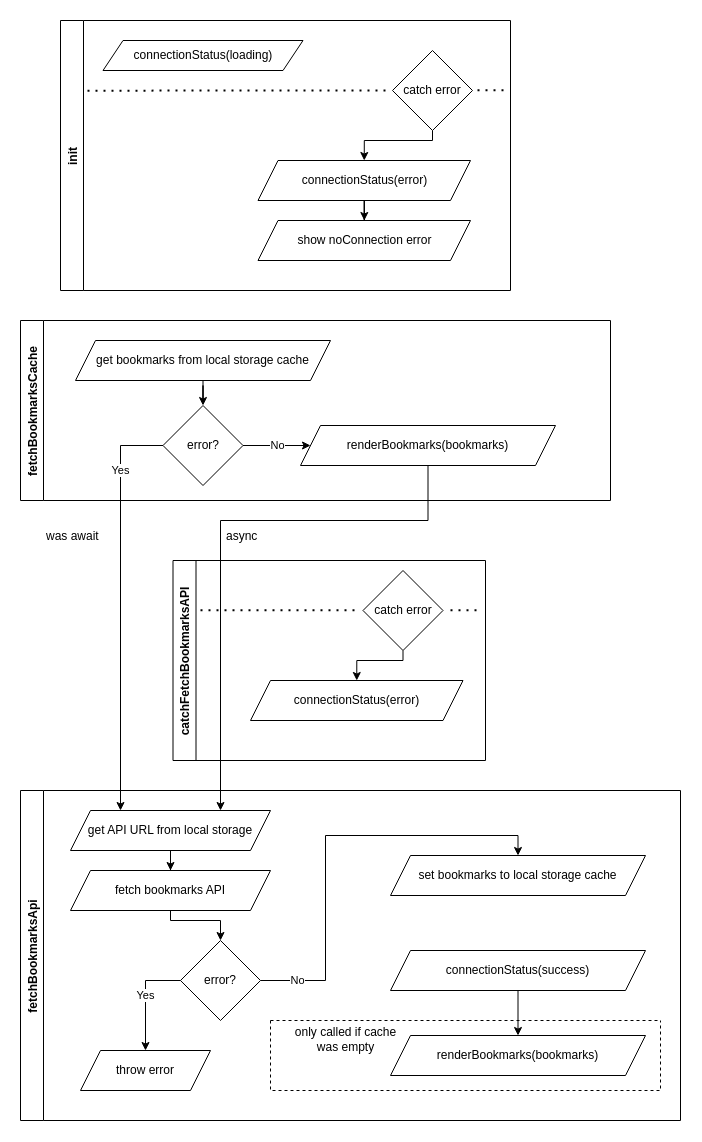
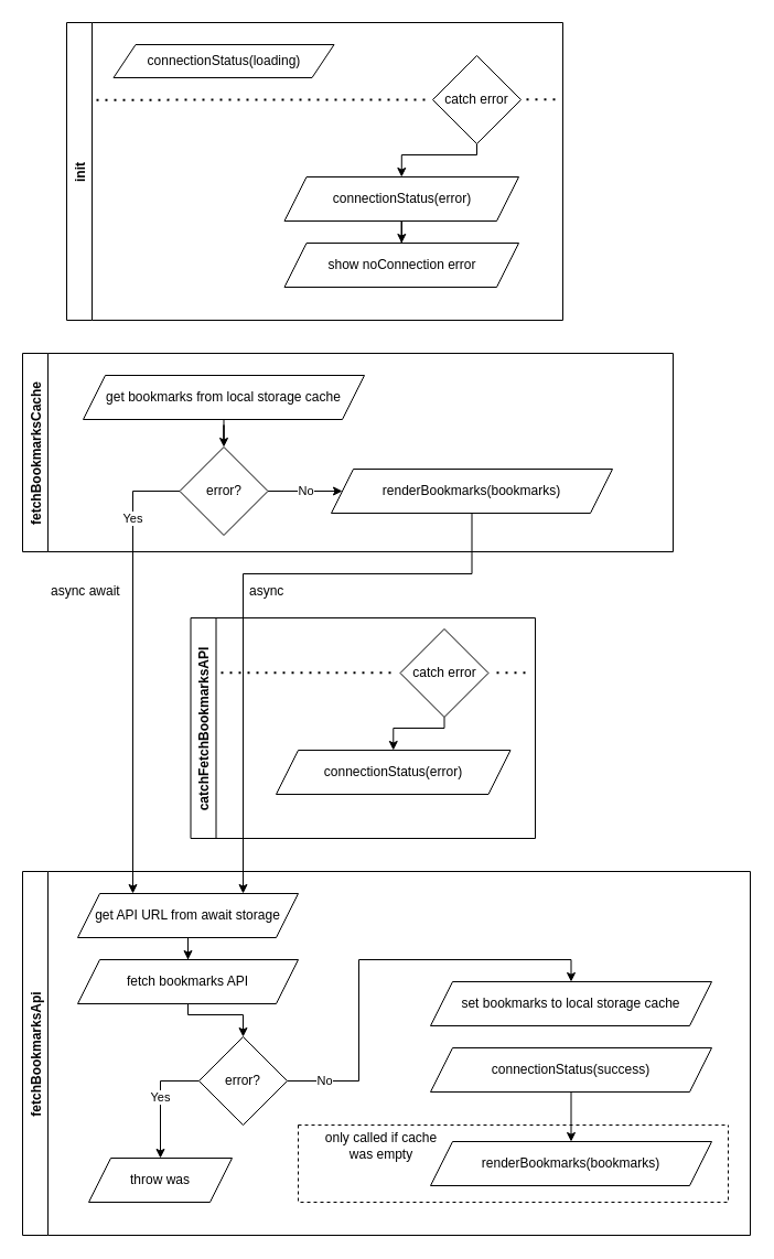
  <mxCell id="0" />
  <mxCell id="1" parent="0" />
  <mxCell id="2" value="fetchBookmarksCache" style="swimlane;horizontal=0;" parent="1" vertex="1"><mxGeometry x="20" y="320" width="590" height="180" as="geometry"><mxRectangle x="90" y="350" width="30" height="150" as="alternateBounds" /></mxGeometry></mxCell>
  <mxCell id="3" value="" style="edgeStyle=orthogonalEdgeStyle;rounded=0;orthogonalLoop=1;jettySize=auto;html=1;" parent="2" source="4" target="6" edge="1"><mxGeometry relative="1" as="geometry" /></mxCell>
  <mxCell id="4" value="get bookmarks from local storage cache" style="shape=parallelogram;perimeter=parallelogramPerimeter;whiteSpace=wrap;html=1;fixedSize=1;" parent="2" vertex="1"><mxGeometry x="55" y="20" width="255" height="40" as="geometry" /></mxCell>
  <mxCell id="5" value="No" style="edgeStyle=orthogonalEdgeStyle;rounded=0;orthogonalLoop=1;jettySize=auto;html=1;" parent="2" source="6" target="7" edge="1"><mxGeometry relative="1" as="geometry" /></mxCell>
  <mxCell id="6" value="error?" style="rhombus;whiteSpace=wrap;html=1;" parent="2" vertex="1"><mxGeometry x="142.5" y="85" width="80" height="80" as="geometry" /></mxCell>
  <mxCell id="7" value="renderBookmarks(bookmarks)" style="shape=parallelogram;perimeter=parallelogramPerimeter;whiteSpace=wrap;html=1;fixedSize=1;" parent="2" vertex="1"><mxGeometry x="280" y="105" width="255" height="40" as="geometry" /></mxCell>
  <mxCell id="8" value="fetchBookmarksApi" style="swimlane;horizontal=0;" parent="1" vertex="1"><mxGeometry x="20" y="790" width="660" height="330" as="geometry"><mxRectangle x="90" y="820" width="30" height="140" as="alternateBounds" /></mxGeometry></mxCell>
  <mxCell id="9" value="" style="edgeStyle=orthogonalEdgeStyle;rounded=0;orthogonalLoop=1;jettySize=auto;html=1;" parent="8" source="10" target="12" edge="1"><mxGeometry relative="1" as="geometry" /></mxCell>
- <mxCell id="10" value="get API URL from local storage" style="shape=parallelogram;perimeter=parallelogramPerimeter;whiteSpace=wrap;html=1;fixedSize=1;" parent="8" vertex="1"><mxGeometry x="50" y="20" width="200" height="40" as="geometry" /></mxCell>
+ <mxCell id="10" value="get API URL from await storage" style="shape=parallelogram;perimeter=parallelogramPerimeter;whiteSpace=wrap;html=1;fixedSize=1;" parent="8" vertex="1"><mxGeometry x="50" y="20" width="200" height="40" as="geometry" /></mxCell>
  <mxCell id="11" value="" style="edgeStyle=orthogonalEdgeStyle;rounded=0;orthogonalLoop=1;jettySize=auto;html=1;" parent="8" source="12" target="14" edge="1"><mxGeometry relative="1" as="geometry"><Array as="points"><mxPoint x="150" y="130" /><mxPoint x="200" y="130" /></Array></mxGeometry></mxCell>
  <mxCell id="12" value="fetch bookmarks API" style="shape=parallelogram;perimeter=parallelogramPerimeter;whiteSpace=wrap;html=1;fixedSize=1;" parent="8" vertex="1"><mxGeometry x="50" y="80" width="200" height="40" as="geometry" /></mxCell>
  <mxCell id="13" value="No" style="edgeStyle=orthogonalEdgeStyle;rounded=0;orthogonalLoop=1;jettySize=auto;html=1;entryX=0.5;entryY=0;entryDx=0;entryDy=0;" parent="8" source="14" target="15" edge="1"><mxGeometry x="-0.827" relative="1" as="geometry"><mxPoint as="offset" /></mxGeometry></mxCell>
  <mxCell id="14" value="error?" style="rhombus;whiteSpace=wrap;html=1;" parent="8" vertex="1"><mxGeometry x="160" y="150" width="80" height="80" as="geometry" /></mxCell>
- <mxCell id="15" value="set bookmarks to local storage cache" style="shape=parallelogram;perimeter=parallelogramPerimeter;whiteSpace=wrap;html=1;fixedSize=1;" parent="8" vertex="1"><mxGeometry x="370" y="65" width="255" height="40" as="geometry" /></mxCell>
+ <mxCell id="15" value="set bookmarks to local storage cache" style="shape=parallelogram;perimeter=parallelogramPerimeter;whiteSpace=wrap;html=1;fixedSize=1;" parent="8" vertex="1"><mxGeometry x="370" y="100" width="255" height="40" as="geometry" /></mxCell>
  <mxCell id="16" value="connectionStatus(success)" style="shape=parallelogram;perimeter=parallelogramPerimeter;whiteSpace=wrap;html=1;fixedSize=1;" parent="8" vertex="1"><mxGeometry x="370" y="160" width="255" height="40" as="geometry" /></mxCell>
- <mxCell id="17" value="throw error" style="shape=parallelogram;perimeter=parallelogramPerimeter;whiteSpace=wrap;html=1;fixedSize=1;fillColor=none;" parent="8" vertex="1"><mxGeometry x="60" y="260" width="130" height="40" as="geometry" /></mxCell>
+ <mxCell id="17" value="throw was" style="shape=parallelogram;perimeter=parallelogramPerimeter;whiteSpace=wrap;html=1;fixedSize=1;fillColor=none;" parent="8" vertex="1"><mxGeometry x="60" y="260" width="130" height="40" as="geometry" /></mxCell>
  <mxCell id="18" value="Yes" style="edgeStyle=orthogonalEdgeStyle;rounded=0;orthogonalLoop=1;jettySize=auto;html=1;exitX=0;exitY=0.5;exitDx=0;exitDy=0;entryX=0.5;entryY=0;entryDx=0;entryDy=0;" parent="8" source="14" target="17" edge="1"><mxGeometry x="-0.044" relative="1" as="geometry"><mxPoint x="100" y="170" as="sourcePoint" /><mxPoint x="110" y="230" as="targetPoint" /><Array as="points"><mxPoint x="125" y="190" /></Array><mxPoint as="offset" /></mxGeometry></mxCell>
  <mxCell id="19" value="Yes" style="edgeStyle=orthogonalEdgeStyle;rounded=0;orthogonalLoop=1;jettySize=auto;html=1;entryX=0.25;entryY=0;entryDx=0;entryDy=0;exitX=0;exitY=0.5;exitDx=0;exitDy=0;" parent="1" source="6" target="10" edge="1"><mxGeometry x="-0.669" relative="1" as="geometry"><Array as="points"><mxPoint x="120" y="445" /></Array><mxPoint as="offset" /></mxGeometry></mxCell>
  <mxCell id="20" style="edgeStyle=orthogonalEdgeStyle;rounded=0;orthogonalLoop=1;jettySize=auto;html=1;entryX=0.75;entryY=0;entryDx=0;entryDy=0;" parent="1" source="7" target="10" edge="1"><mxGeometry relative="1" as="geometry"><Array as="points"><mxPoint x="428" y="520" /><mxPoint x="220" y="520" /></Array></mxGeometry></mxCell>
- <mxCell id="21" value="was await" style="text;strokeColor=none;fillColor=none;align=left;verticalAlign=middle;spacingLeft=4;spacingRight=4;overflow=hidden;points=[[0,0.5],[1,0.5]];portConstraint=eastwest;rotatable=0;dashed=1;" parent="1" vertex="1"><mxGeometry x="40" y="520" width="80" height="30" as="geometry" /></mxCell>
+ <mxCell id="21" value="async await" style="text;strokeColor=none;fillColor=none;align=left;verticalAlign=middle;spacingLeft=4;spacingRight=4;overflow=hidden;points=[[0,0.5],[1,0.5]];portConstraint=eastwest;rotatable=0;dashed=1;" parent="1" vertex="1"><mxGeometry x="40" y="520" width="80" height="30" as="geometry" /></mxCell>
  <mxCell id="22" value="async" style="text;strokeColor=none;fillColor=none;align=left;verticalAlign=middle;spacingLeft=4;spacingRight=4;overflow=hidden;points=[[0,0.5],[1,0.5]];portConstraint=eastwest;rotatable=0;dashed=1;" parent="1" vertex="1"><mxGeometry x="220" y="520" width="80" height="30" as="geometry" /></mxCell>
  <mxCell id="23" value="catchFetchBookmarksAPI" style="swimlane;horizontal=0;fillColor=none;" parent="1" vertex="1"><mxGeometry x="172.5" y="560" width="312.5" height="200" as="geometry" /></mxCell>
  <mxCell id="24" style="edgeStyle=orthogonalEdgeStyle;rounded=0;orthogonalLoop=1;jettySize=auto;html=1;entryX=0.5;entryY=0;entryDx=0;entryDy=0;" parent="23" source="25" target="27" edge="1"><mxGeometry relative="1" as="geometry"><Array as="points"><mxPoint x="230" y="100" /><mxPoint x="184" y="100" /></Array></mxGeometry></mxCell>
  <mxCell id="25" value="catch error" style="rhombus;whiteSpace=wrap;html=1;fillColor=none;" parent="23" vertex="1"><mxGeometry x="190" y="10" width="80" height="80" as="geometry" /></mxCell>
  <mxCell id="26" value="" style="endArrow=none;dashed=1;html=1;dashPattern=1 3;strokeWidth=2;rounded=0;" parent="23" edge="1"><mxGeometry width="50" height="50" relative="1" as="geometry"><mxPoint x="27.5" y="49.71" as="sourcePoint" /><mxPoint x="187.5" y="49.71" as="targetPoint" /></mxGeometry></mxCell>
  <mxCell id="27" value="connectionStatus(error)" style="shape=parallelogram;perimeter=parallelogramPerimeter;whiteSpace=wrap;html=1;fixedSize=1;" parent="23" vertex="1"><mxGeometry x="77.5" y="120" width="212.5" height="40" as="geometry" /></mxCell>
  <mxCell id="28" value="" style="endArrow=none;dashed=1;html=1;dashPattern=1 3;strokeWidth=2;rounded=0;" parent="23" edge="1"><mxGeometry width="50" height="50" relative="1" as="geometry"><mxPoint x="277.5" y="49.75" as="sourcePoint" /><mxPoint x="307.5" y="49.75" as="targetPoint" /></mxGeometry></mxCell>
  <mxCell id="29" value="init" style="swimlane;horizontal=0;fillColor=none;" parent="1" vertex="1"><mxGeometry x="60" y="20" width="450" height="270" as="geometry" /></mxCell>
  <mxCell id="30" value="connectionStatus(loading)" style="shape=parallelogram;perimeter=parallelogramPerimeter;whiteSpace=wrap;html=1;fixedSize=1;" parent="29" vertex="1"><mxGeometry x="42.5" y="20" width="200" height="30" as="geometry" /></mxCell>
  <mxCell id="31" value="" style="endArrow=none;dashed=1;html=1;dashPattern=1 3;strokeWidth=2;rounded=0;" parent="29" edge="1"><mxGeometry width="50" height="50" relative="1" as="geometry"><mxPoint x="27" y="70.16" as="sourcePoint" /><mxPoint x="327" y="70" as="targetPoint" /></mxGeometry></mxCell>
  <mxCell id="32" style="edgeStyle=orthogonalEdgeStyle;rounded=0;orthogonalLoop=1;jettySize=auto;html=1;entryX=0.5;entryY=0;entryDx=0;entryDy=0;exitX=0.5;exitY=1;exitDx=0;exitDy=0;" parent="29" source="33" target="35" edge="1"><mxGeometry relative="1" as="geometry"><Array as="points"><mxPoint x="372" y="120" /><mxPoint x="304" y="120" /></Array></mxGeometry></mxCell>
  <mxCell id="33" value="catch error" style="rhombus;whiteSpace=wrap;html=1;fillColor=none;" parent="29" vertex="1"><mxGeometry x="332" y="30" width="80" height="80" as="geometry" /></mxCell>
  <mxCell id="34" value="" style="edgeStyle=orthogonalEdgeStyle;rounded=0;orthogonalLoop=1;jettySize=auto;html=1;" parent="29" source="35" target="36" edge="1"><mxGeometry relative="1" as="geometry" /></mxCell>
  <mxCell id="35" value="connectionStatus(error)" style="shape=parallelogram;perimeter=parallelogramPerimeter;whiteSpace=wrap;html=1;fixedSize=1;" parent="29" vertex="1"><mxGeometry x="197.5" y="140" width="212.5" height="40" as="geometry" /></mxCell>
  <mxCell id="36" value="show noConnection error" style="shape=parallelogram;perimeter=parallelogramPerimeter;whiteSpace=wrap;html=1;fixedSize=1;" parent="29" vertex="1"><mxGeometry x="197.5" y="200" width="212.5" height="40" as="geometry" /></mxCell>
  <mxCell id="37" value="" style="endArrow=none;dashed=1;html=1;dashPattern=1 3;strokeWidth=2;rounded=0;" parent="29" edge="1"><mxGeometry width="50" height="50" relative="1" as="geometry"><mxPoint x="417" y="69.79" as="sourcePoint" /><mxPoint x="447" y="69.79" as="targetPoint" /></mxGeometry></mxCell>
  <mxCell id="38" value="" style="swimlane;startSize=0;fillColor=none;dashed=1;" parent="1" vertex="1"><mxGeometry x="270" y="1020" width="390" height="70" as="geometry" /></mxCell>
  <mxCell id="39" value="renderBookmarks(bookmarks)" style="shape=parallelogram;perimeter=parallelogramPerimeter;whiteSpace=wrap;html=1;fixedSize=1;" parent="38" vertex="1"><mxGeometry x="120" y="15" width="255" height="40" as="geometry" /></mxCell>
  <mxCell id="40" value="only called if cache &lt;br&gt;was empty" style="text;html=1;align=center;verticalAlign=middle;resizable=0;points=[];autosize=1;strokeColor=none;fillColor=none;" parent="38" vertex="1"><mxGeometry x="19" y="3" width="111" height="32" as="geometry" /></mxCell>
  <mxCell id="41" value="" style="edgeStyle=orthogonalEdgeStyle;rounded=0;orthogonalLoop=1;jettySize=auto;html=1;" parent="1" source="16" target="39" edge="1"><mxGeometry relative="1" as="geometry" /></mxCell>
